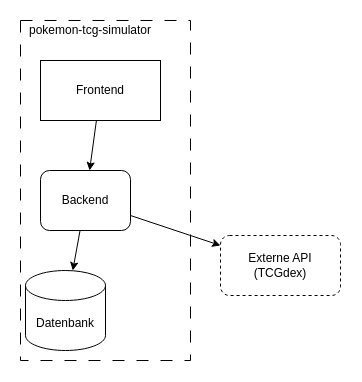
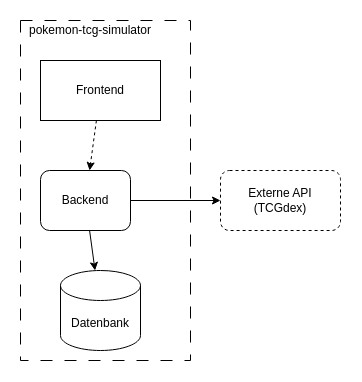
  <mxCell id="0" />
  <mxCell id="1" parent="0" />
  <mxCell id="2" value="&lt;div align=&quot;left&quot;&gt;&lt;br&gt;&lt;/div&gt;" style="rounded=0;whiteSpace=wrap;html=1;dashed=1;dashPattern=12 12;" vertex="1" parent="1"><mxGeometry x="20" y="20" width="170" height="340" as="geometry" /></mxCell>
  <mxCell id="3" value="Frontend" style="whiteSpace=wrap;html=1;rounded=0;" parent="1" vertex="1"><mxGeometry x="40" y="60" width="120" height="60" as="geometry" /></mxCell>
  <mxCell id="4" value="Backend" style="rounded=1;whiteSpace=wrap;html=1;" parent="1" vertex="1"><mxGeometry x="40" y="170" width="90" height="60" as="geometry" /></mxCell>
- <mxCell id="5" value="Datenbank" style="shape=cylinder3;whiteSpace=wrap;html=1;boundedLbl=1;backgroundOutline=1;size=15;" parent="1" vertex="1"><mxGeometry x="25" y="270" width="80" height="80" as="geometry" /></mxCell>
- <mxCell id="6" value="" style="endArrow=classic;html=1;rounded=0;" parent="1" source="3" target="4" edge="1"><mxGeometry width="50" height="50" relative="1" as="geometry"><mxPoint x="470" y="140" as="sourcePoint" /><mxPoint x="280" y="180" as="targetPoint" /></mxGeometry></mxCell>
+ <mxCell id="5" value="Datenbank" style="shape=cylinder3;whiteSpace=wrap;html=1;boundedLbl=1;backgroundOutline=1;size=15;" parent="1" vertex="1"><mxGeometry x="60" y="270" width="80" height="80" as="geometry" /></mxCell>
+ <mxCell id="6" value="" style="endArrow=classic;html=1;rounded=0;dashed=1;" parent="1" source="3" target="4" edge="1"><mxGeometry width="50" height="50" relative="1" as="geometry"><mxPoint x="470" y="140" as="sourcePoint" /><mxPoint x="280" y="180" as="targetPoint" /></mxGeometry></mxCell>
  <mxCell id="7" value="" style="endArrow=classic;html=1;rounded=0;" parent="1" source="4" target="5" edge="1"><mxGeometry width="50" height="50" relative="1" as="geometry"><mxPoint x="270" y="160" as="sourcePoint" /><mxPoint x="270" y="200" as="targetPoint" /></mxGeometry></mxCell>
- <mxCell id="8" value="Externe API&lt;br&gt;(TCGdex)" style="rounded=1;whiteSpace=wrap;html=1;dashed=1;" vertex="1" parent="1"><mxGeometry x="220" y="235" width="120" height="60" as="geometry" /></mxCell>
+ <mxCell id="8" value="Externe API&lt;br&gt;(TCGdex)" style="rounded=1;whiteSpace=wrap;html=1;dashed=1;" vertex="1" parent="1"><mxGeometry x="220" y="170" width="120" height="60" as="geometry" /></mxCell>
  <mxCell id="9" value="" style="endArrow=classic;html=1;rounded=0;" edge="1" parent="1" source="4" target="8"><mxGeometry width="50" height="50" relative="1" as="geometry"><mxPoint x="180" y="360" as="sourcePoint" /><mxPoint x="230" y="310" as="targetPoint" /></mxGeometry></mxCell>
  <mxCell id="10" value="pokemon-tcg-simulator" style="text;html=1;align=center;verticalAlign=middle;whiteSpace=wrap;rounded=0;" vertex="1" parent="1"><mxGeometry x="20" y="20" width="140" height="20" as="geometry" /></mxCell>
